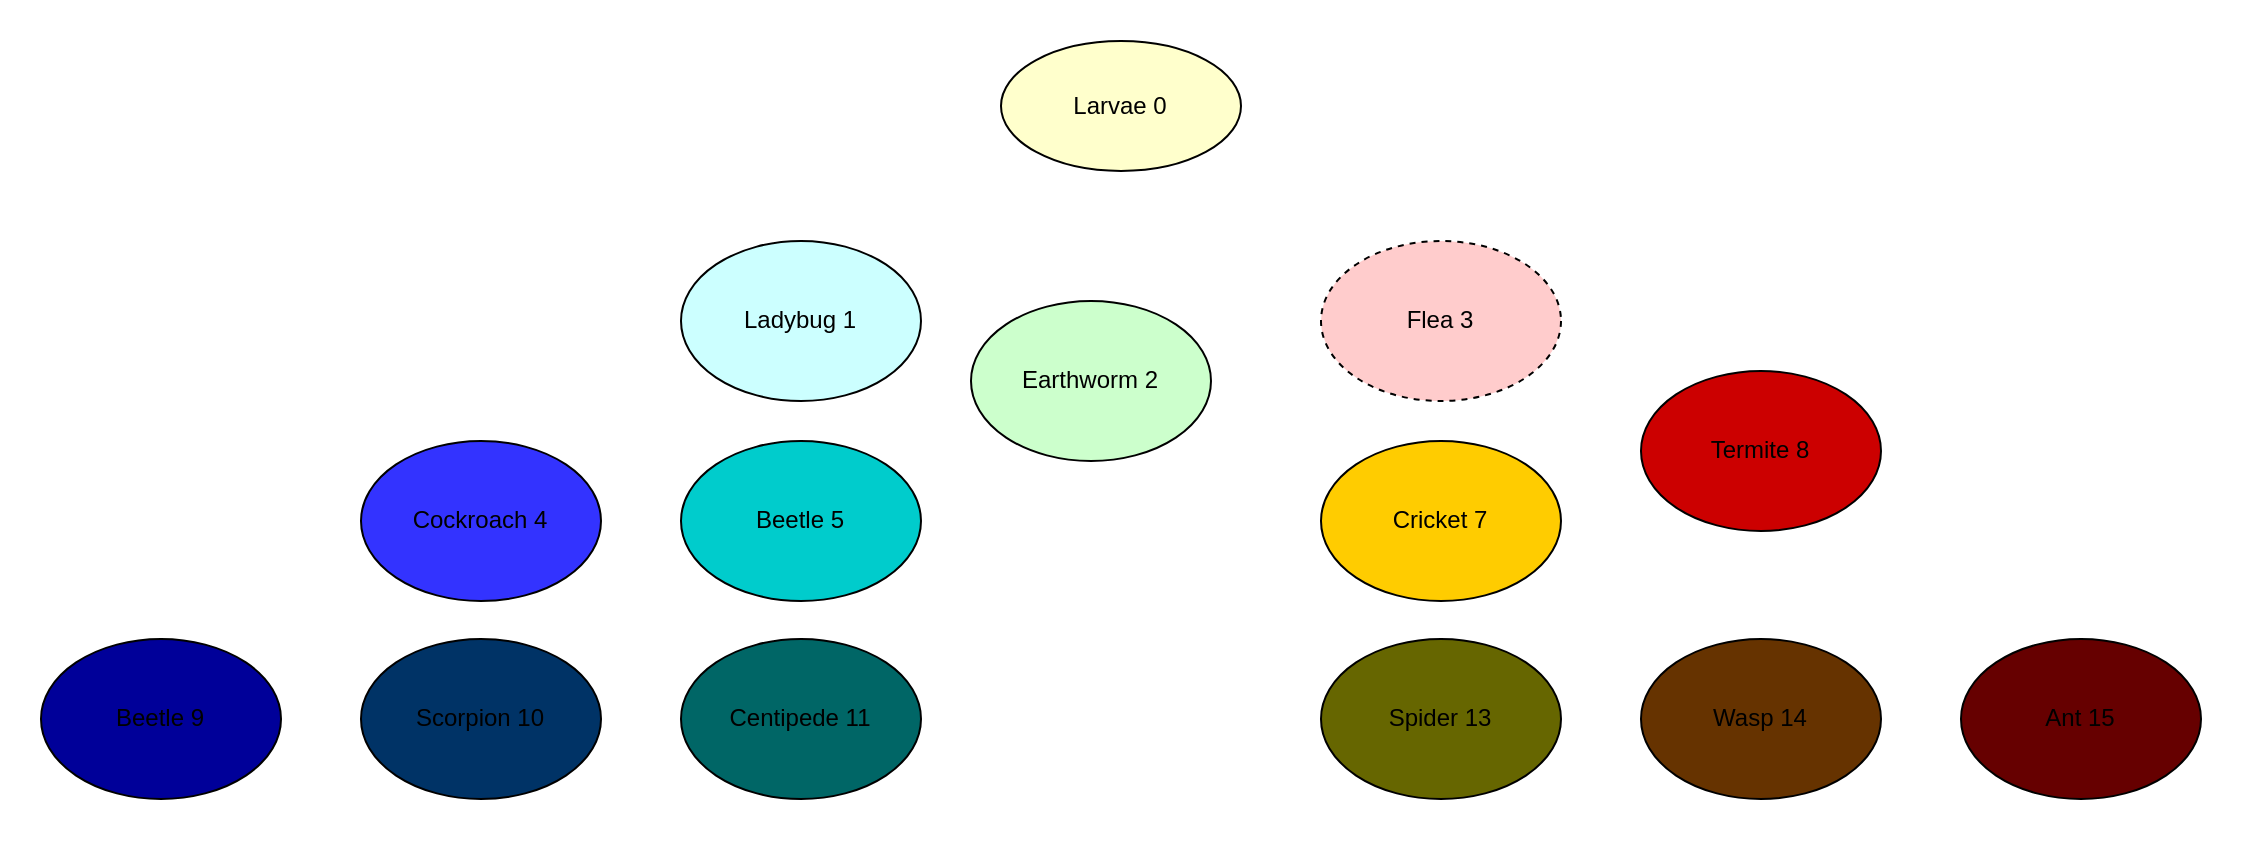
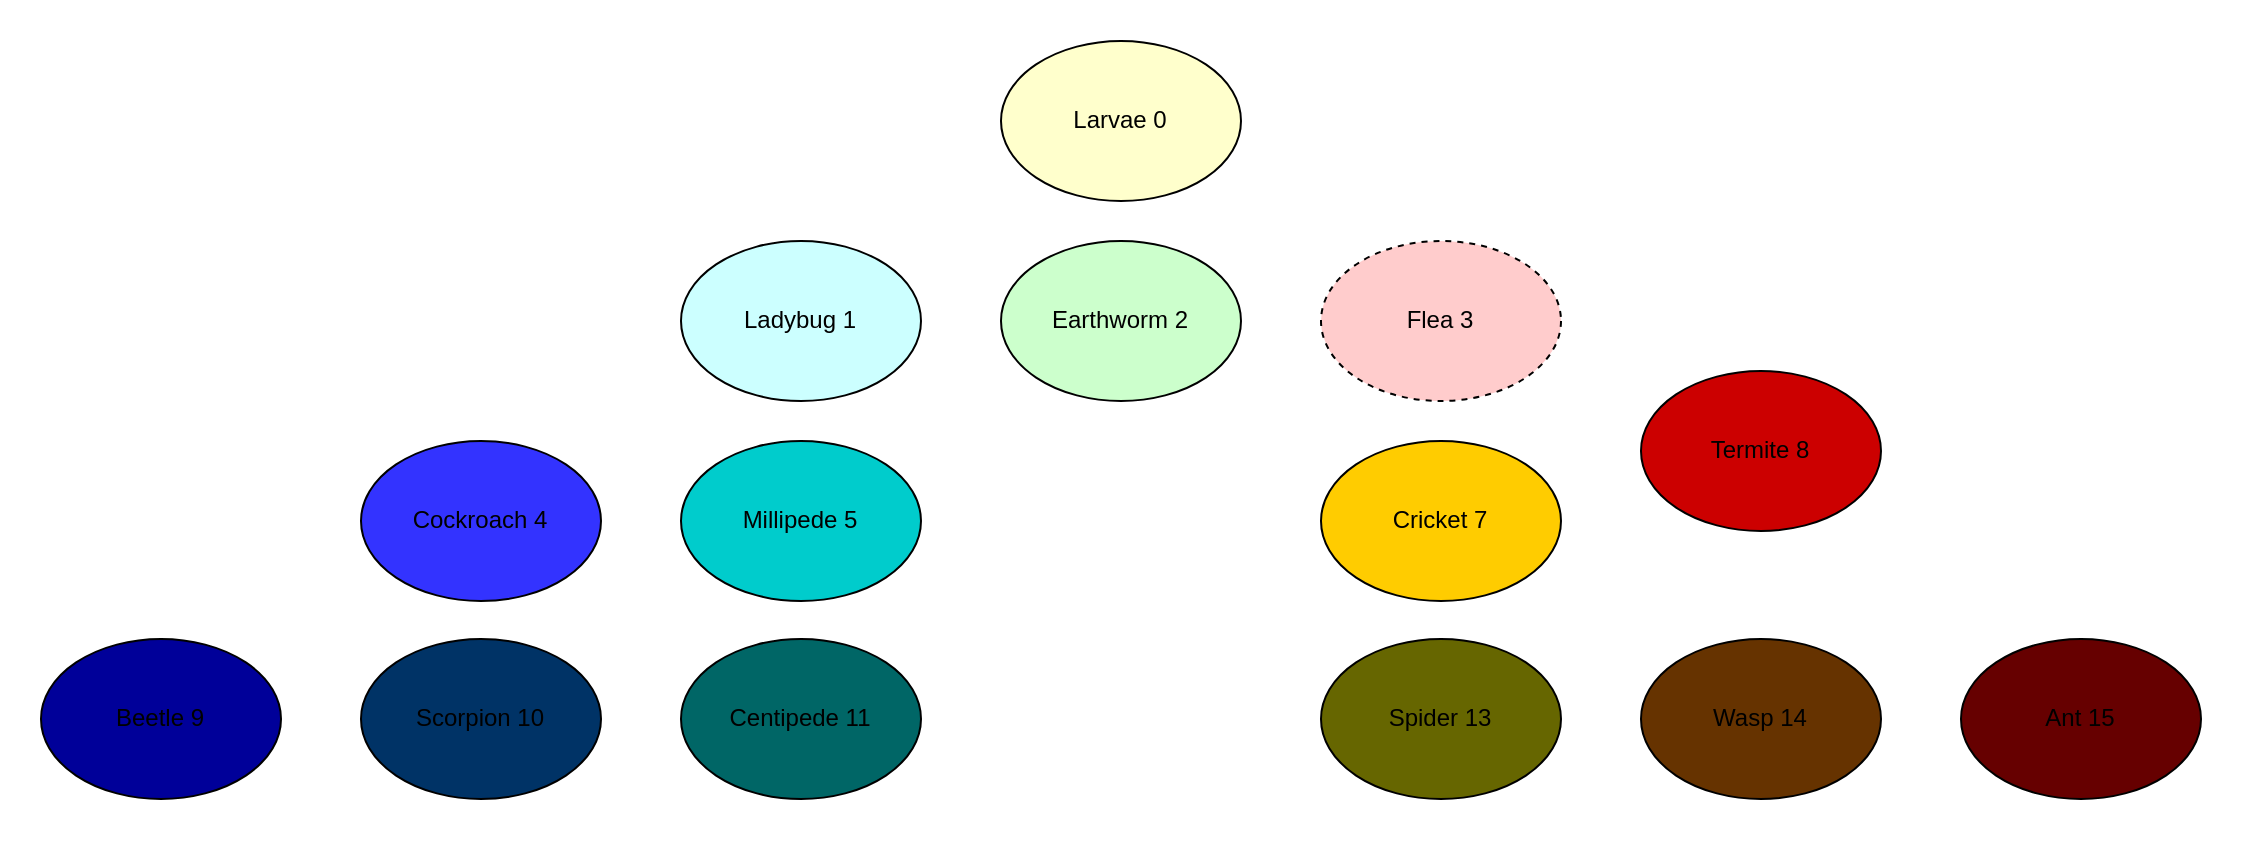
  <mxCell id="0" />
  <mxCell id="1" parent="0" />
  <mxCell id="2" value="Beetle 9" style="ellipse;whiteSpace=wrap;html=1;fillColor=#000099;" parent="1" vertex="1"><mxGeometry y="319" width="120" height="80" as="geometry" x="20" /></mxCell>
  <mxCell id="3" value="Ant 15" style="ellipse;whiteSpace=wrap;html=1;fillColor=#660000;" parent="1" vertex="1"><mxGeometry x="980" y="319" width="120" height="80" as="geometry" /></mxCell>
  <mxCell id="4" value="Spider 13" style="ellipse;whiteSpace=wrap;html=1;fillColor=#666600;" parent="1" vertex="1"><mxGeometry x="660" y="319" width="120" height="80" as="geometry" /></mxCell>
  <mxCell id="5" value="Scorpion 10" style="ellipse;whiteSpace=wrap;html=1;fillColor=#003366;" parent="1" vertex="1"><mxGeometry x="180" y="319" width="120" height="80" as="geometry" /></mxCell>
  <mxCell id="6" value="Centipede 11" style="ellipse;whiteSpace=wrap;html=1;fillColor=#006666;" parent="1" vertex="1"><mxGeometry x="340" y="319" width="120" height="80" as="geometry" /></mxCell>
  <mxCell id="7" value="Wasp 14" style="ellipse;whiteSpace=wrap;html=1;fillColor=#663300;" parent="1" vertex="1"><mxGeometry x="820" y="319" width="120" height="80" as="geometry" /></mxCell>
  <mxCell id="8" value="Cockroach 4" style="ellipse;whiteSpace=wrap;html=1;fillColor=#3333FF;" parent="1" vertex="1"><mxGeometry x="180" y="220" width="120" height="80" as="geometry" /></mxCell>
- <mxCell id="9" value="Beetle 5" style="ellipse;whiteSpace=wrap;html=1;fillColor=#00CCCC;" parent="1" vertex="1"><mxGeometry x="340" y="220" width="120" height="80" as="geometry" /></mxCell>
+ <mxCell id="9" value="Millipede 5" style="ellipse;whiteSpace=wrap;html=1;fillColor=#00CCCC;" parent="1" vertex="1"><mxGeometry x="340" y="220" width="120" height="80" as="geometry" /></mxCell>
  <mxCell id="10" value="Cricket 7" style="ellipse;whiteSpace=wrap;html=1;fillColor=#FFCC00;" parent="1" vertex="1"><mxGeometry x="660" y="220" width="120" height="80" as="geometry" /></mxCell>
  <mxCell id="11" value="Termite 8" style="ellipse;whiteSpace=wrap;html=1;fillColor=#CC0000;" parent="1" vertex="1"><mxGeometry x="820" y="185" width="120" height="80" as="geometry" /></mxCell>
  <mxCell id="12" value="Ladybug 1" style="ellipse;whiteSpace=wrap;html=1;fillColor=#CCFFFF;" parent="1" vertex="1"><mxGeometry x="340" y="120" width="120" height="80" as="geometry" /></mxCell>
- <mxCell id="13" value="Earthworm 2" style="ellipse;whiteSpace=wrap;html=1;fillColor=#CCFFCC;" parent="1" vertex="1"><mxGeometry x="485" y="150" width="120" height="80" as="geometry" /></mxCell>
+ <mxCell id="13" value="Earthworm 2" style="ellipse;whiteSpace=wrap;html=1;fillColor=#CCFFCC;" parent="1" vertex="1"><mxGeometry x="500" y="120" width="120" height="80" as="geometry" /></mxCell>
  <mxCell id="14" value="Flea 3" style="ellipse;whiteSpace=wrap;html=1;fillColor=#FFCCCC;dashed=1;" parent="1" vertex="1"><mxGeometry x="660" y="120" width="120" height="80" as="geometry" /></mxCell>
- <mxCell id="15" value="Larvae 0" style="ellipse;whiteSpace=wrap;html=1;fillColor=#FFFFCC;" parent="1" vertex="1"><mxGeometry x="500" y="20" width="120" height="65" as="geometry" /></mxCell>
+ <mxCell id="15" value="Larvae 0" style="ellipse;whiteSpace=wrap;html=1;fillColor=#FFFFCC;" parent="1" vertex="1"><mxGeometry x="500" y="20" width="120" height="80" as="geometry" /></mxCell>
